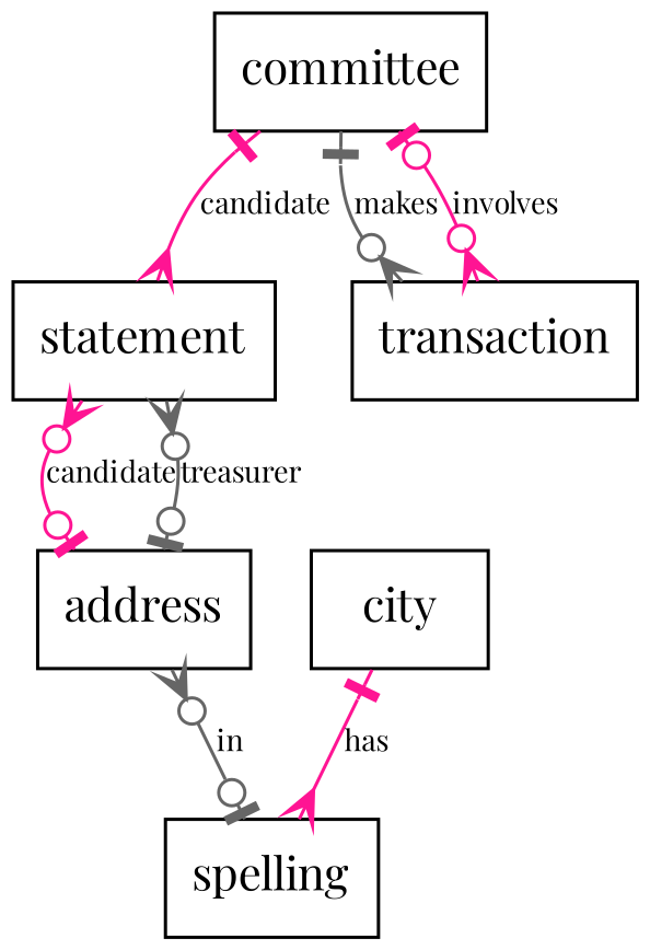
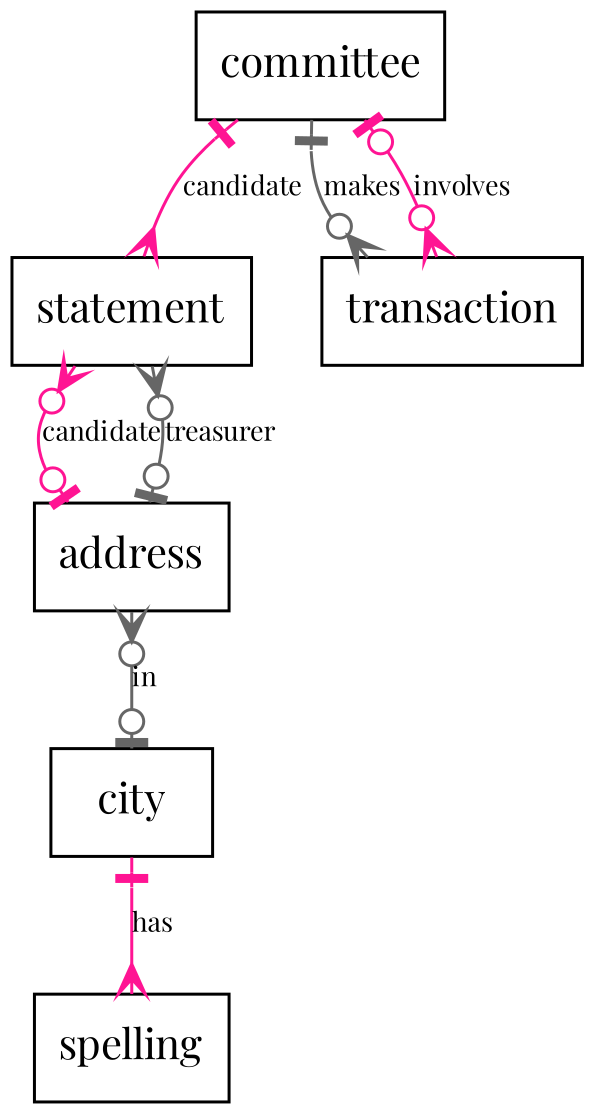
  digraph {
    fontname="Playfair Display"
    node [fontname="Playfair Display" shape=box]
    edge [arrowhead=teeodot arrowtail=crowodot color=deeppink dir=both fontname="Playfair Display" fontsize="9pt"]
    committee
    statement
    transaction
    address
    city
    spelling
    committee -> statement [arrowhead=crow arrowtail=nonetee label=candidate]
    committee -> transaction [arrowhead=crowodot arrowtail=nonetee color=gray40 label=makes]
    statement -> address [label=candidate]
    statement -> address [color=gray40 label=treasurer]
    transaction -> committee [label=involves]
-   address -> spelling [color=gray40 label=in]
+   address -> city [color=gray40 label=in]
    city -> spelling [arrowhead=crow arrowtail=nonetee label=has]
  }
